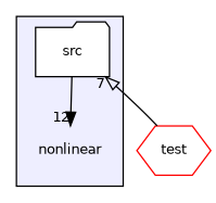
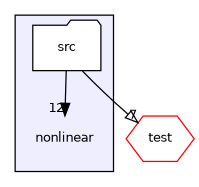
  digraph {
    compound=true
    node [fontname=Helvetica fontsize=10 fillcolor=white style=filled]
    edge [labeldistance=1.5 labelfontname=Helvetica labelfontsize=10]
    n1 [label=nonlinear shape=plaintext fillcolor="" style=""]
    n2 [color=black label=src shape=folder]
    n3 [color=red label=test shape=hexagon]
    subgraph cluster_1 {
      bgcolor="#eeeeff"
      pencolor=black
      n1
      n2
    }
    n2 -> n1 [arrowhead=normal headlabel=12]
-   n3 -> n2 [arrowhead=onormal headlabel=7]
+   n2 -> n3 [arrowhead=onormal headlabel=7]
  }
